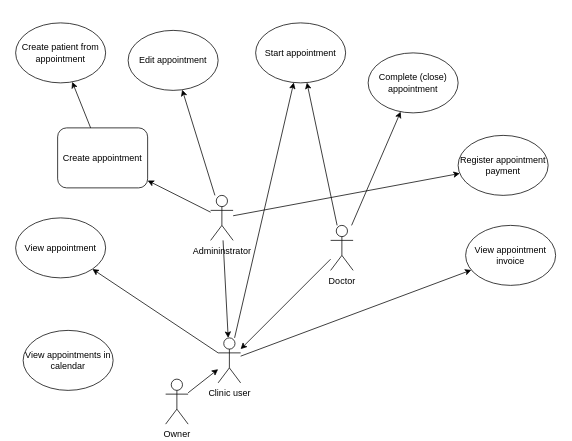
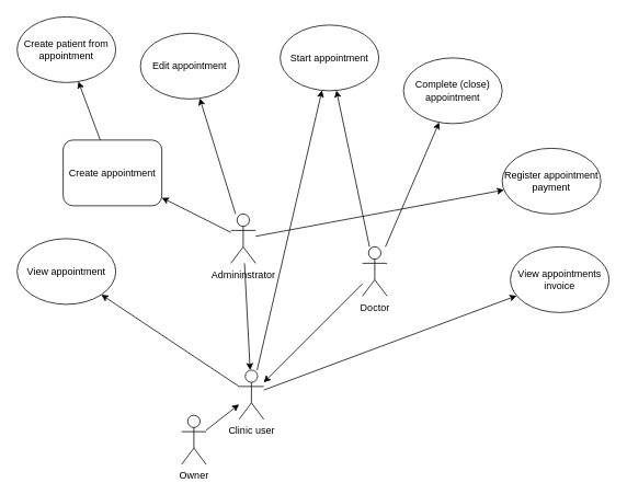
  <mxCell id="0" />
  <mxCell id="1" parent="0" />
  <mxCell id="2" style="rounded=0;orthogonalLoop=1;jettySize=auto;html=1;" edge="1" parent="1" source="5" target="22"><mxGeometry relative="1" as="geometry" /></mxCell>
  <mxCell id="3" style="edgeStyle=none;shape=connector;rounded=0;orthogonalLoop=1;jettySize=auto;html=1;labelBackgroundColor=default;strokeColor=default;align=center;verticalAlign=middle;fontFamily=Helvetica;fontSize=11;fontColor=default;endArrow=classic;" edge="1" parent="1" source="5" target="20"><mxGeometry relative="1" as="geometry" /></mxCell>
  <mxCell id="4" style="edgeStyle=none;shape=connector;rounded=0;orthogonalLoop=1;jettySize=auto;html=1;labelBackgroundColor=default;strokeColor=default;align=center;verticalAlign=middle;fontFamily=Helvetica;fontSize=11;fontColor=default;endArrow=classic;" edge="1" parent="1" source="5" target="25"><mxGeometry relative="1" as="geometry" /></mxCell>
  <mxCell id="5" value="Clinic user" style="shape=umlActor;verticalLabelPosition=bottom;verticalAlign=top;html=1;outlineConnect=0;" parent="1" vertex="1"><mxGeometry x="290" y="450" width="30" height="60" as="geometry" /></mxCell>
  <mxCell id="6" style="edgeStyle=none;shape=connector;rounded=0;orthogonalLoop=1;jettySize=auto;html=1;labelBackgroundColor=default;strokeColor=default;align=center;verticalAlign=middle;fontFamily=Helvetica;fontSize=11;fontColor=default;endArrow=classic;" parent="1" source="10" target="5" edge="1"><mxGeometry relative="1" as="geometry" /></mxCell>
  <mxCell id="7" style="edgeStyle=none;shape=connector;rounded=0;orthogonalLoop=1;jettySize=auto;html=1;labelBackgroundColor=default;strokeColor=default;align=center;verticalAlign=middle;fontFamily=Helvetica;fontSize=11;fontColor=default;endArrow=classic;" edge="1" parent="1" source="10" target="18"><mxGeometry relative="1" as="geometry" /></mxCell>
  <mxCell id="8" style="edgeStyle=none;shape=connector;rounded=0;orthogonalLoop=1;jettySize=auto;html=1;labelBackgroundColor=default;strokeColor=default;align=center;verticalAlign=middle;fontFamily=Helvetica;fontSize=11;fontColor=default;endArrow=classic;" edge="1" parent="1" source="10" target="19"><mxGeometry relative="1" as="geometry" /></mxCell>
  <mxCell id="9" style="edgeStyle=none;shape=connector;rounded=0;orthogonalLoop=1;jettySize=auto;html=1;labelBackgroundColor=default;strokeColor=default;align=center;verticalAlign=middle;fontFamily=Helvetica;fontSize=11;fontColor=default;endArrow=classic;" edge="1" parent="1" source="10" target="24"><mxGeometry relative="1" as="geometry" /></mxCell>
  <mxCell id="10" value="Admininstrator" style="shape=umlActor;verticalLabelPosition=bottom;verticalAlign=top;html=1;outlineConnect=0;" parent="1" vertex="1"><mxGeometry x="280" y="260" width="30" height="60" as="geometry" /></mxCell>
  <mxCell id="11" style="edgeStyle=none;shape=connector;rounded=0;orthogonalLoop=1;jettySize=auto;html=1;labelBackgroundColor=default;strokeColor=default;align=center;verticalAlign=middle;fontFamily=Helvetica;fontSize=11;fontColor=default;endArrow=classic;" parent="1" source="12" target="5" edge="1"><mxGeometry relative="1" as="geometry" /></mxCell>
  <mxCell id="12" value="Owner" style="shape=umlActor;verticalLabelPosition=bottom;verticalAlign=top;html=1;outlineConnect=0;" parent="1" vertex="1"><mxGeometry x="220" y="505" width="30" height="60" as="geometry" /></mxCell>
  <mxCell id="13" style="edgeStyle=none;shape=connector;rounded=0;orthogonalLoop=1;jettySize=auto;html=1;labelBackgroundColor=default;strokeColor=default;align=center;verticalAlign=middle;fontFamily=Helvetica;fontSize=11;fontColor=default;endArrow=classic;" parent="1" source="16" target="5" edge="1"><mxGeometry relative="1" as="geometry" /></mxCell>
  <mxCell id="14" style="edgeStyle=none;shape=connector;rounded=0;orthogonalLoop=1;jettySize=auto;html=1;labelBackgroundColor=default;strokeColor=default;align=center;verticalAlign=middle;fontFamily=Helvetica;fontSize=11;fontColor=default;endArrow=classic;" edge="1" parent="1" source="16" target="22"><mxGeometry relative="1" as="geometry" /></mxCell>
  <mxCell id="15" style="edgeStyle=none;shape=connector;rounded=0;orthogonalLoop=1;jettySize=auto;html=1;labelBackgroundColor=default;strokeColor=default;align=center;verticalAlign=middle;fontFamily=Helvetica;fontSize=11;fontColor=default;endArrow=classic;" edge="1" parent="1" source="16" target="23"><mxGeometry relative="1" as="geometry" /></mxCell>
  <mxCell id="16" value="Doctor" style="shape=umlActor;verticalLabelPosition=bottom;verticalAlign=top;html=1;outlineConnect=0;" parent="1" vertex="1"><mxGeometry x="440" y="300" width="30" height="60" as="geometry" /></mxCell>
  <mxCell id="17" style="edgeStyle=none;shape=connector;rounded=0;orthogonalLoop=1;jettySize=auto;html=1;labelBackgroundColor=default;strokeColor=default;align=center;verticalAlign=middle;fontFamily=Helvetica;fontSize=11;fontColor=default;endArrow=classic;" edge="1" parent="1" source="18" target="26"><mxGeometry relative="1" as="geometry" /></mxCell>
  <mxCell id="18" value="Create appointment" style="whiteSpace=wrap;html=1;rounded=1;" parent="1" vertex="1"><mxGeometry x="76" y="170" width="120" height="80" as="geometry" /></mxCell>
  <mxCell id="19" value="Edit appointment" style="ellipse;whiteSpace=wrap;html=1;" vertex="1" parent="1"><mxGeometry x="170" y="40" width="120" height="80" as="geometry" /></mxCell>
  <mxCell id="20" value="View appointment" style="ellipse;whiteSpace=wrap;html=1;" vertex="1" parent="1"><mxGeometry x="20" y="290" width="120" height="80" as="geometry" /></mxCell>
- <mxCell id="21" value="View appointments in calendar" style="ellipse;whiteSpace=wrap;html=1;" vertex="1" parent="1"><mxGeometry x="30" y="440" width="120" height="80" as="geometry" /></mxCell>
  <mxCell id="22" value="Start appointment" style="ellipse;whiteSpace=wrap;html=1;" vertex="1" parent="1"><mxGeometry x="340" y="30" width="120" height="80" as="geometry" /></mxCell>
  <mxCell id="23" value="Complete (close) appointment" style="ellipse;whiteSpace=wrap;html=1;" vertex="1" parent="1"><mxGeometry x="490" y="70" width="120" height="80" as="geometry" /></mxCell>
  <mxCell id="24" value="Register appointment payment" style="ellipse;whiteSpace=wrap;html=1;" vertex="1" parent="1"><mxGeometry x="610" y="180" width="120" height="80" as="geometry" /></mxCell>
- <mxCell id="25" value="View appointment invoice" style="ellipse;whiteSpace=wrap;html=1;" vertex="1" parent="1"><mxGeometry x="620" y="300" width="120" height="80" as="geometry" /></mxCell>
- <mxCell id="26" value="Create patient from appointment" style="ellipse;whiteSpace=wrap;html=1;" vertex="1" parent="1"><mxGeometry x="20" y="30" width="120" height="80" as="geometry" /></mxCell>
+ <mxCell id="25" value="View appointments invoice" style="ellipse;whiteSpace=wrap;html=1;" vertex="1" parent="1"><mxGeometry x="620" y="300" width="120" height="80" as="geometry" /></mxCell>
+ <mxCell id="26" value="Create patient from appointment" style="ellipse;whiteSpace=wrap;html=1;" vertex="1" parent="1"><mxGeometry x="20" y="20" width="120" height="80" as="geometry" /></mxCell>
